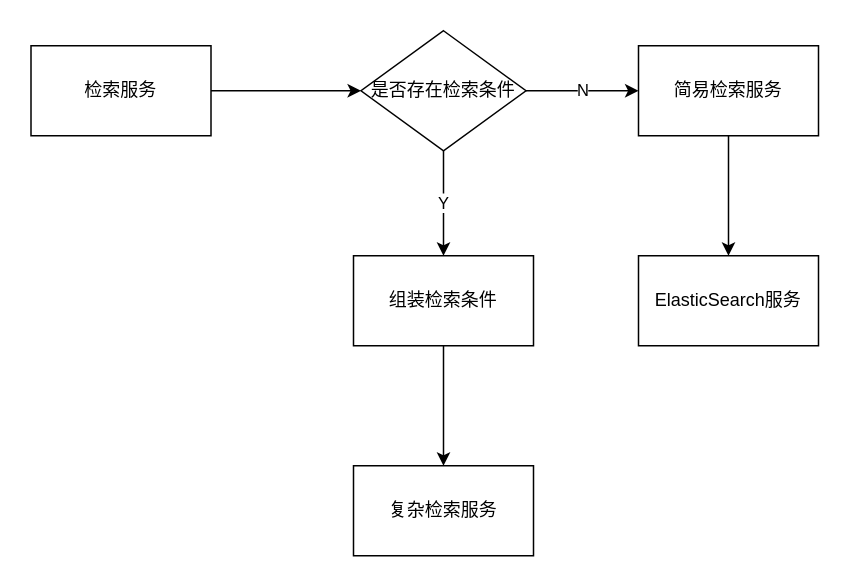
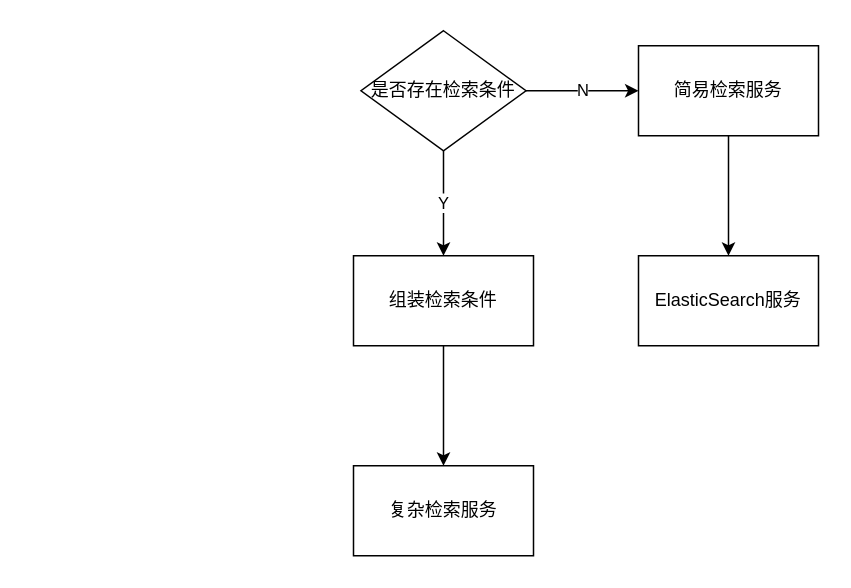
  <mxCell id="0" />
  <mxCell id="1" parent="0" />
- <mxCell id="2" value="" style="edgeStyle=orthogonalEdgeStyle;rounded=0;orthogonalLoop=1;jettySize=auto;html=1;" edge="1" parent="1" source="3" target="6"><mxGeometry relative="1" as="geometry" /></mxCell>
- <mxCell id="3" value="检索服务" style="whiteSpace=wrap;html=1;" vertex="1" parent="1"><mxGeometry x="20" y="30" width="120" height="60" as="geometry" /></mxCell>
  <mxCell id="4" value="N" style="edgeStyle=orthogonalEdgeStyle;rounded=0;orthogonalLoop=1;jettySize=auto;html=1;" edge="1" parent="1" source="6" target="8"><mxGeometry relative="1" as="geometry" /></mxCell>
  <mxCell id="5" value="Y" style="edgeStyle=orthogonalEdgeStyle;rounded=0;orthogonalLoop=1;jettySize=auto;html=1;" edge="1" parent="1" source="6" target="11"><mxGeometry relative="1" as="geometry" /></mxCell>
  <mxCell id="6" value="是否存在检索条件" style="rhombus;whiteSpace=wrap;html=1;" vertex="1" parent="1"><mxGeometry x="240" y="20" width="110" height="80" as="geometry" /></mxCell>
  <mxCell id="7" value="" style="edgeStyle=orthogonalEdgeStyle;rounded=0;orthogonalLoop=1;jettySize=auto;html=1;" edge="1" parent="1" source="8" target="9"><mxGeometry relative="1" as="geometry" /></mxCell>
  <mxCell id="8" value="简易检索服务" style="whiteSpace=wrap;html=1;" vertex="1" parent="1"><mxGeometry x="425" y="30" width="120" height="60" as="geometry" /></mxCell>
  <mxCell id="9" value="ElasticSearch服务" style="whiteSpace=wrap;html=1;" vertex="1" parent="1"><mxGeometry x="425" y="170" width="120" height="60" as="geometry" /></mxCell>
  <mxCell id="10" value="" style="edgeStyle=orthogonalEdgeStyle;rounded=0;orthogonalLoop=1;jettySize=auto;html=1;" edge="1" parent="1" source="11" target="12"><mxGeometry relative="1" as="geometry" /></mxCell>
  <mxCell id="11" value="组装检索条件" style="whiteSpace=wrap;html=1;" vertex="1" parent="1"><mxGeometry x="235" y="170" width="120" height="60" as="geometry" /></mxCell>
  <mxCell id="12" value="复杂检索服务" style="whiteSpace=wrap;html=1;" vertex="1" parent="1"><mxGeometry x="235" y="310" width="120" height="60" as="geometry" /></mxCell>
